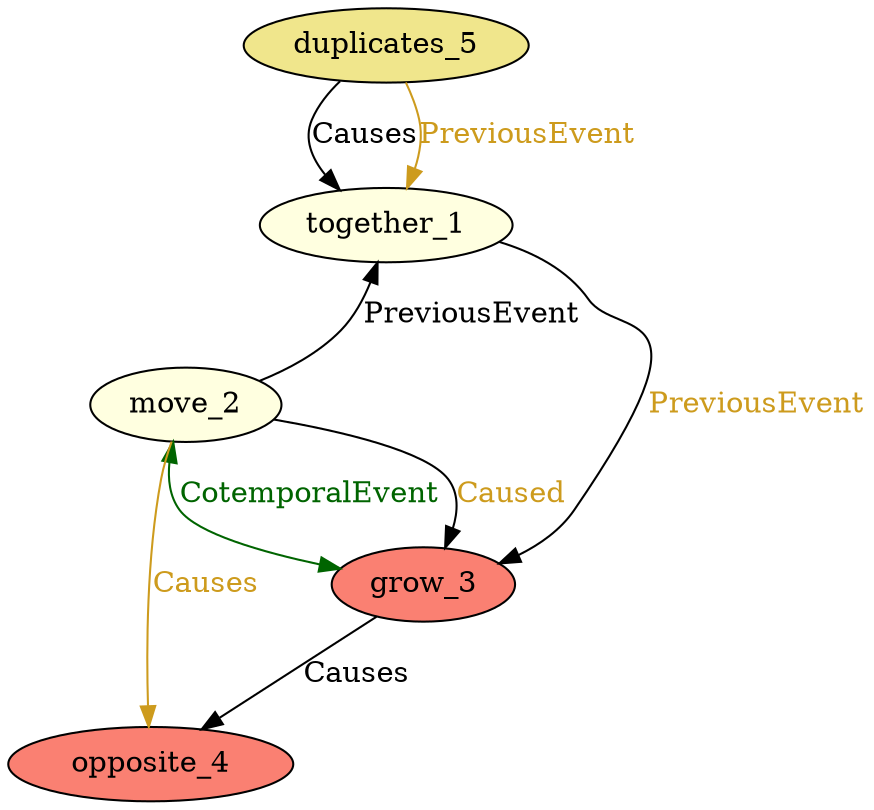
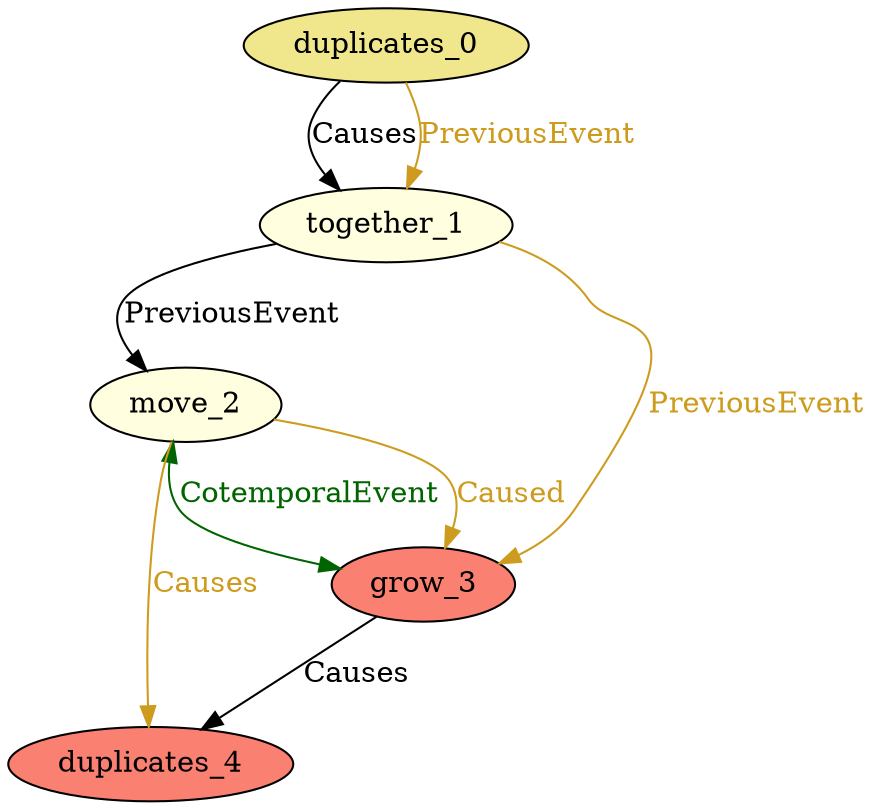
  digraph {
    rankdir=TB
    node [style=filled fillcolor=lightyellow]
    edge [color=goldenrod3 fontcolor=goldenrod3]
-   n1 [label=duplicates_5 fillcolor=khaki]
+   n1 [label=duplicates_0 fillcolor=khaki]
    n2 [label=together_1]
    n3 [label=move_2]
    n4 [label=grow_3 fillcolor=salmon]
-   n5 [label=opposite_4 fillcolor=salmon]
+   n5 [label=duplicates_4 fillcolor=salmon]
    n1 -> n2 [color=Black fontcolor=black label=Causes]
    n1 -> n2 [label=PreviousEvent]
-   n3 -> n2 [color=Black fontcolor=black label=PreviousEvent]
-   n2 -> n4 [color=Black label=PreviousEvent]
-   n3 -> n4 [color=Black label=Caused]
+   n2 -> n3 [color=Black fontcolor=black label=PreviousEvent]
+   n2 -> n4 [label=PreviousEvent]
+   n3 -> n4 [label=Caused]
    n3 -> n4 [color=darkgreen dir=both fontcolor=darkgreen label=CotemporalEvent]
    n3 -> n5 [label=Causes]
    n4 -> n5 [color=Black fontcolor=black label=Causes]
  }
